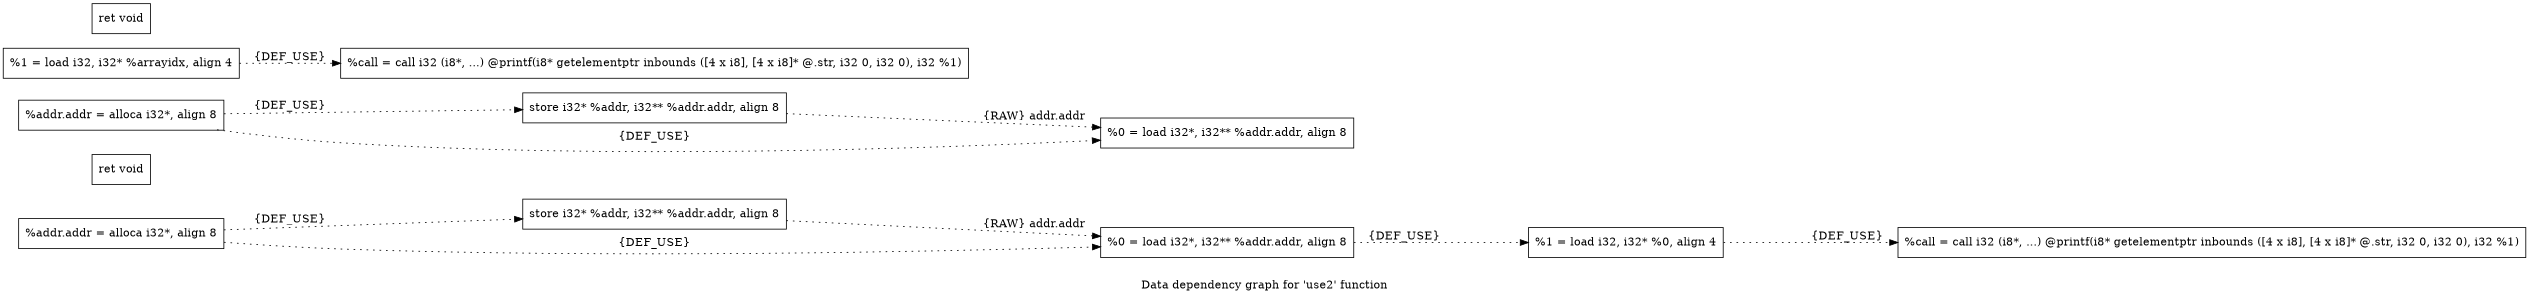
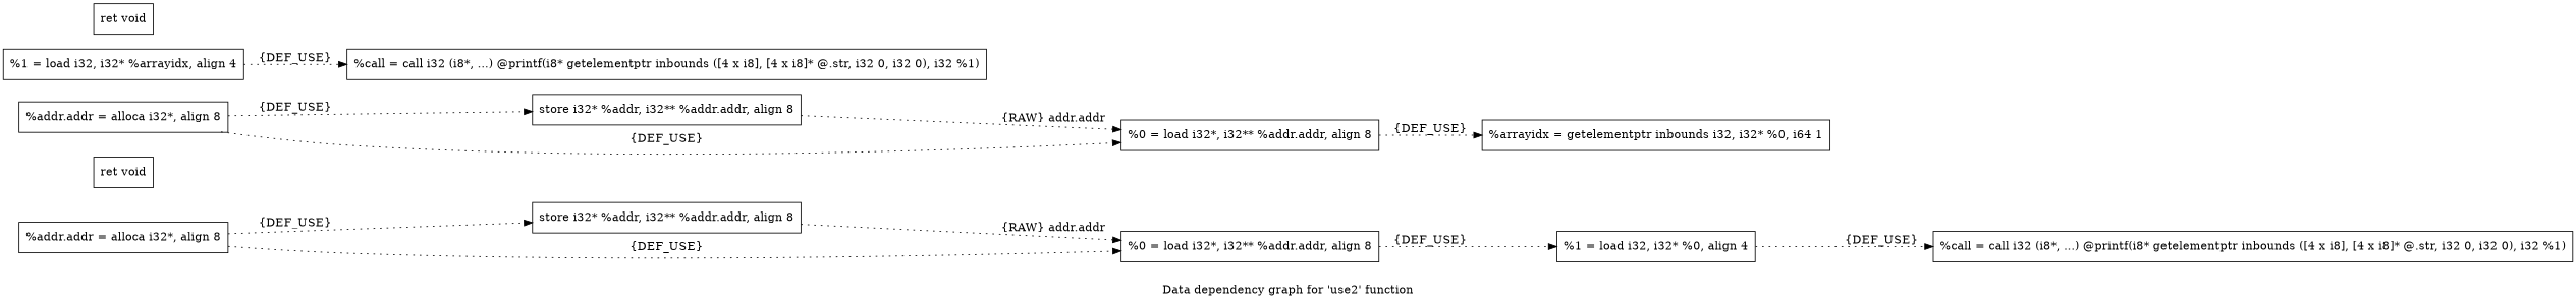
  digraph {
    label="Data dependency graph for 'use2' function"
    rankdir=LR
    node [shape=record]
    edge [style=dotted]
    n1 [label="{  %addr.addr = alloca i32*, align 8}"]
    n2 [label="{  store i32* %addr, i32** %addr.addr, align 8}"]
    n3 [label="{  %0 = load i32*, i32** %addr.addr, align 8}"]
    n4 [label="{  %1 = load i32, i32* %0, align 4}"]
    n5 [label="{  %call = call i32 (i8*, ...) @printf(i8* getelementptr inbounds ([4 x i8], [4 x i8]* @.str, i32 0, i32 0), i32 %1)}"]
    n6 [label="{  ret void}"]
    n7 [label="{  %addr.addr = alloca i32*, align 8}"]
    n8 [label="{  store i32* %addr, i32** %addr.addr, align 8}"]
    n9 [label="{  %0 = load i32*, i32** %addr.addr, align 8}"]
+   n10 [label="{  %arrayidx = getelementptr inbounds i32, i32* %0, i64 1}"]
    n11 [label="{  %1 = load i32, i32* %arrayidx, align 4}"]
    n12 [label="{  %call = call i32 (i8*, ...) @printf(i8* getelementptr inbounds ([4 x i8], [4 x i8]* @.str, i32 0, i32 0), i32 %1)}"]
    n13 [label="{  ret void}"]
    n1 -> n2 [label="{DEF_USE}"]
    n1 -> n3 [label="{DEF_USE}"]
    n2 -> n3 [label="{RAW} addr.addr"]
    n3 -> n4 [label="{DEF_USE}"]
    n4 -> n5 [label="{DEF_USE}"]
    n7 -> n8 [label="{DEF_USE}"]
    n7 -> n9 [label="{DEF_USE}"]
    n8 -> n9 [label="{RAW} addr.addr"]
+   n9 -> n10 [label="{DEF_USE}"]
    n11 -> n12 [label="{DEF_USE}"]
  }
